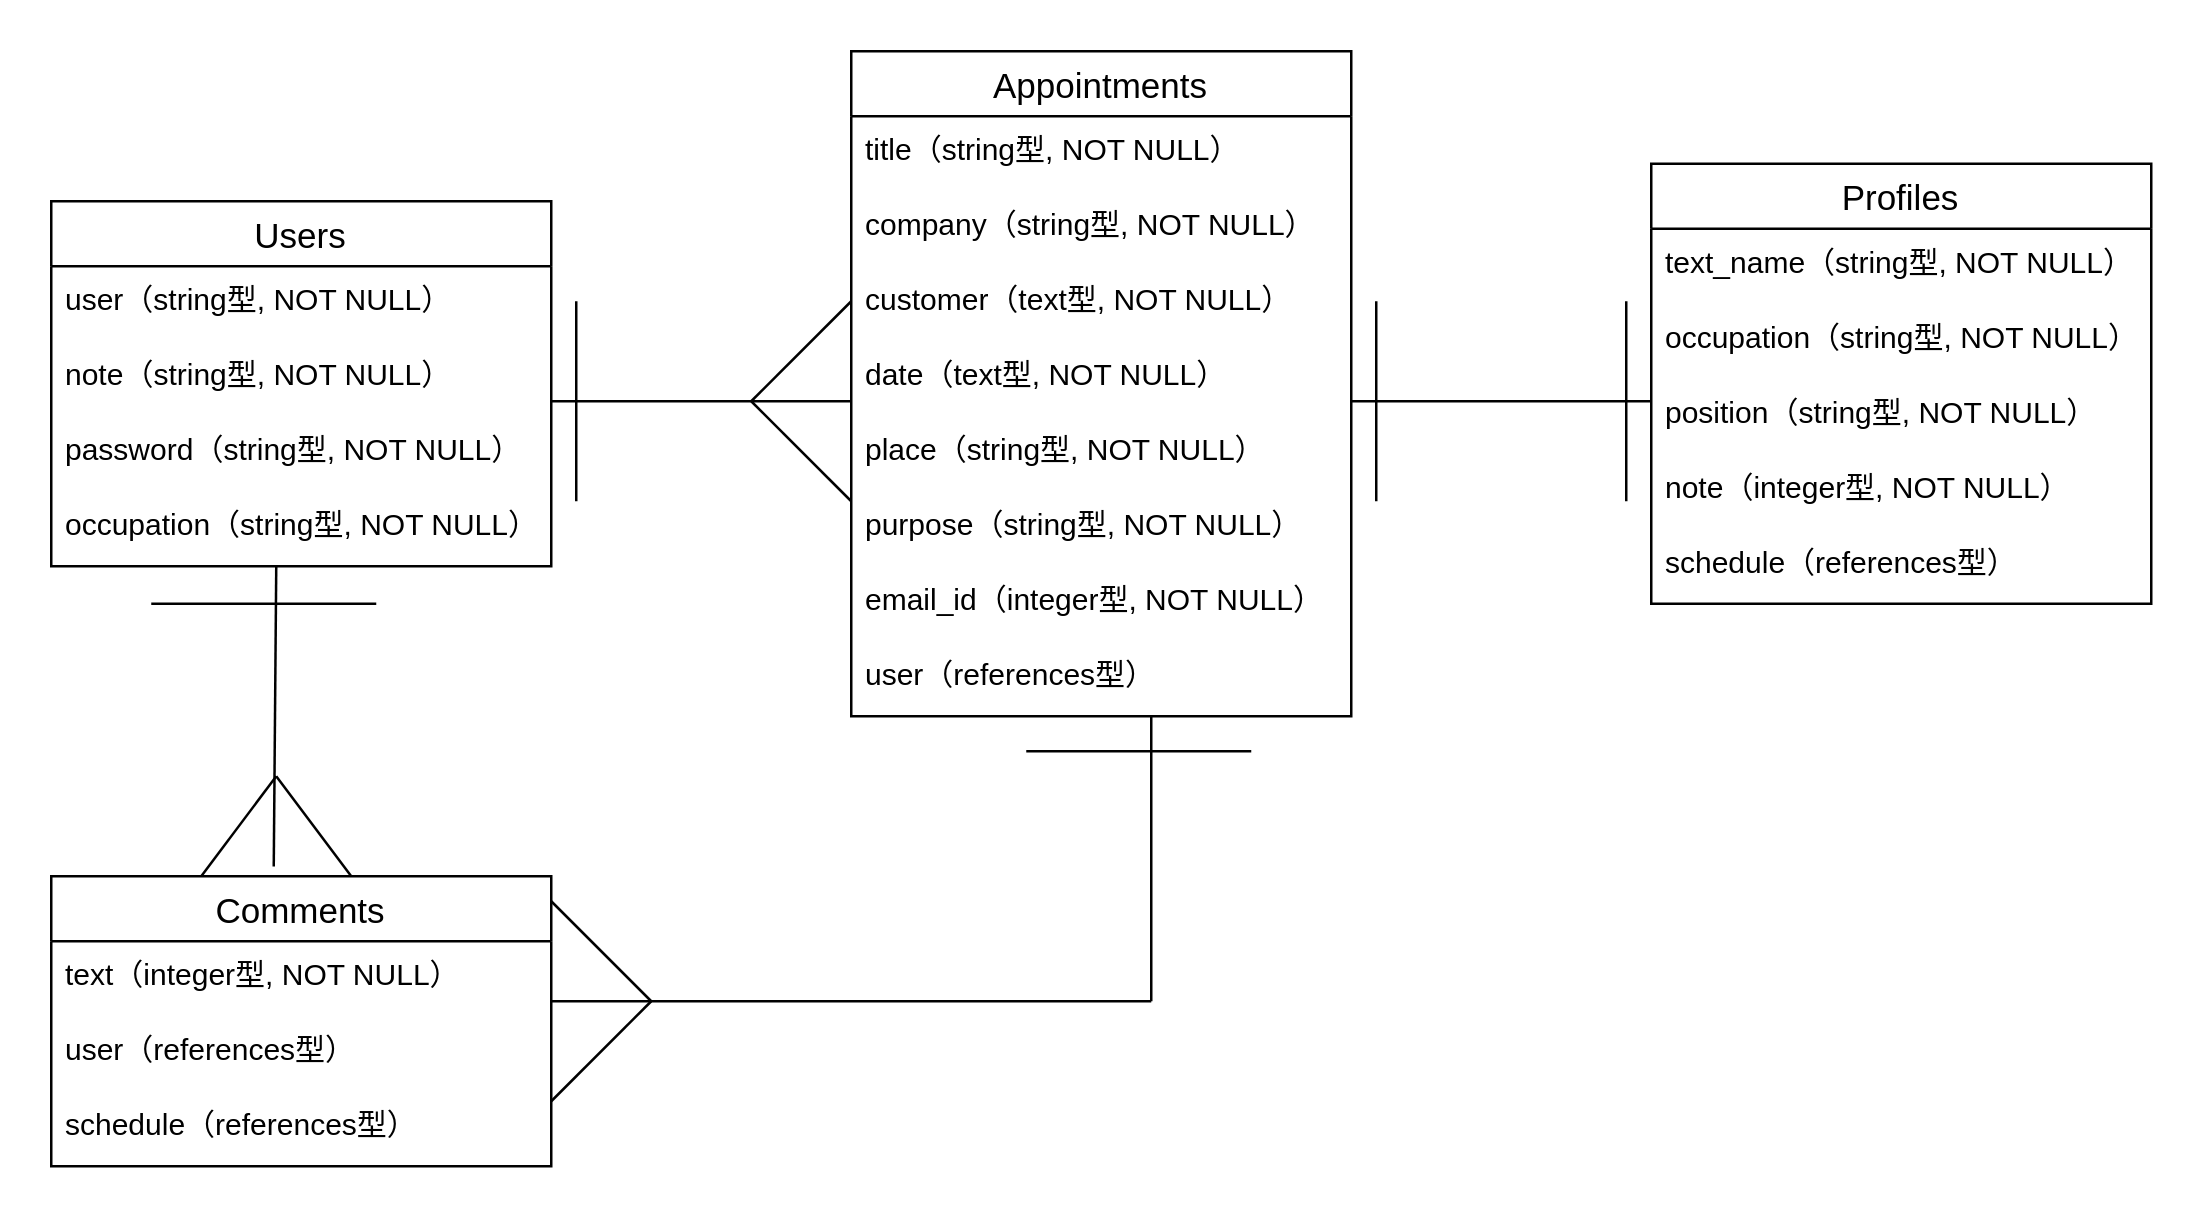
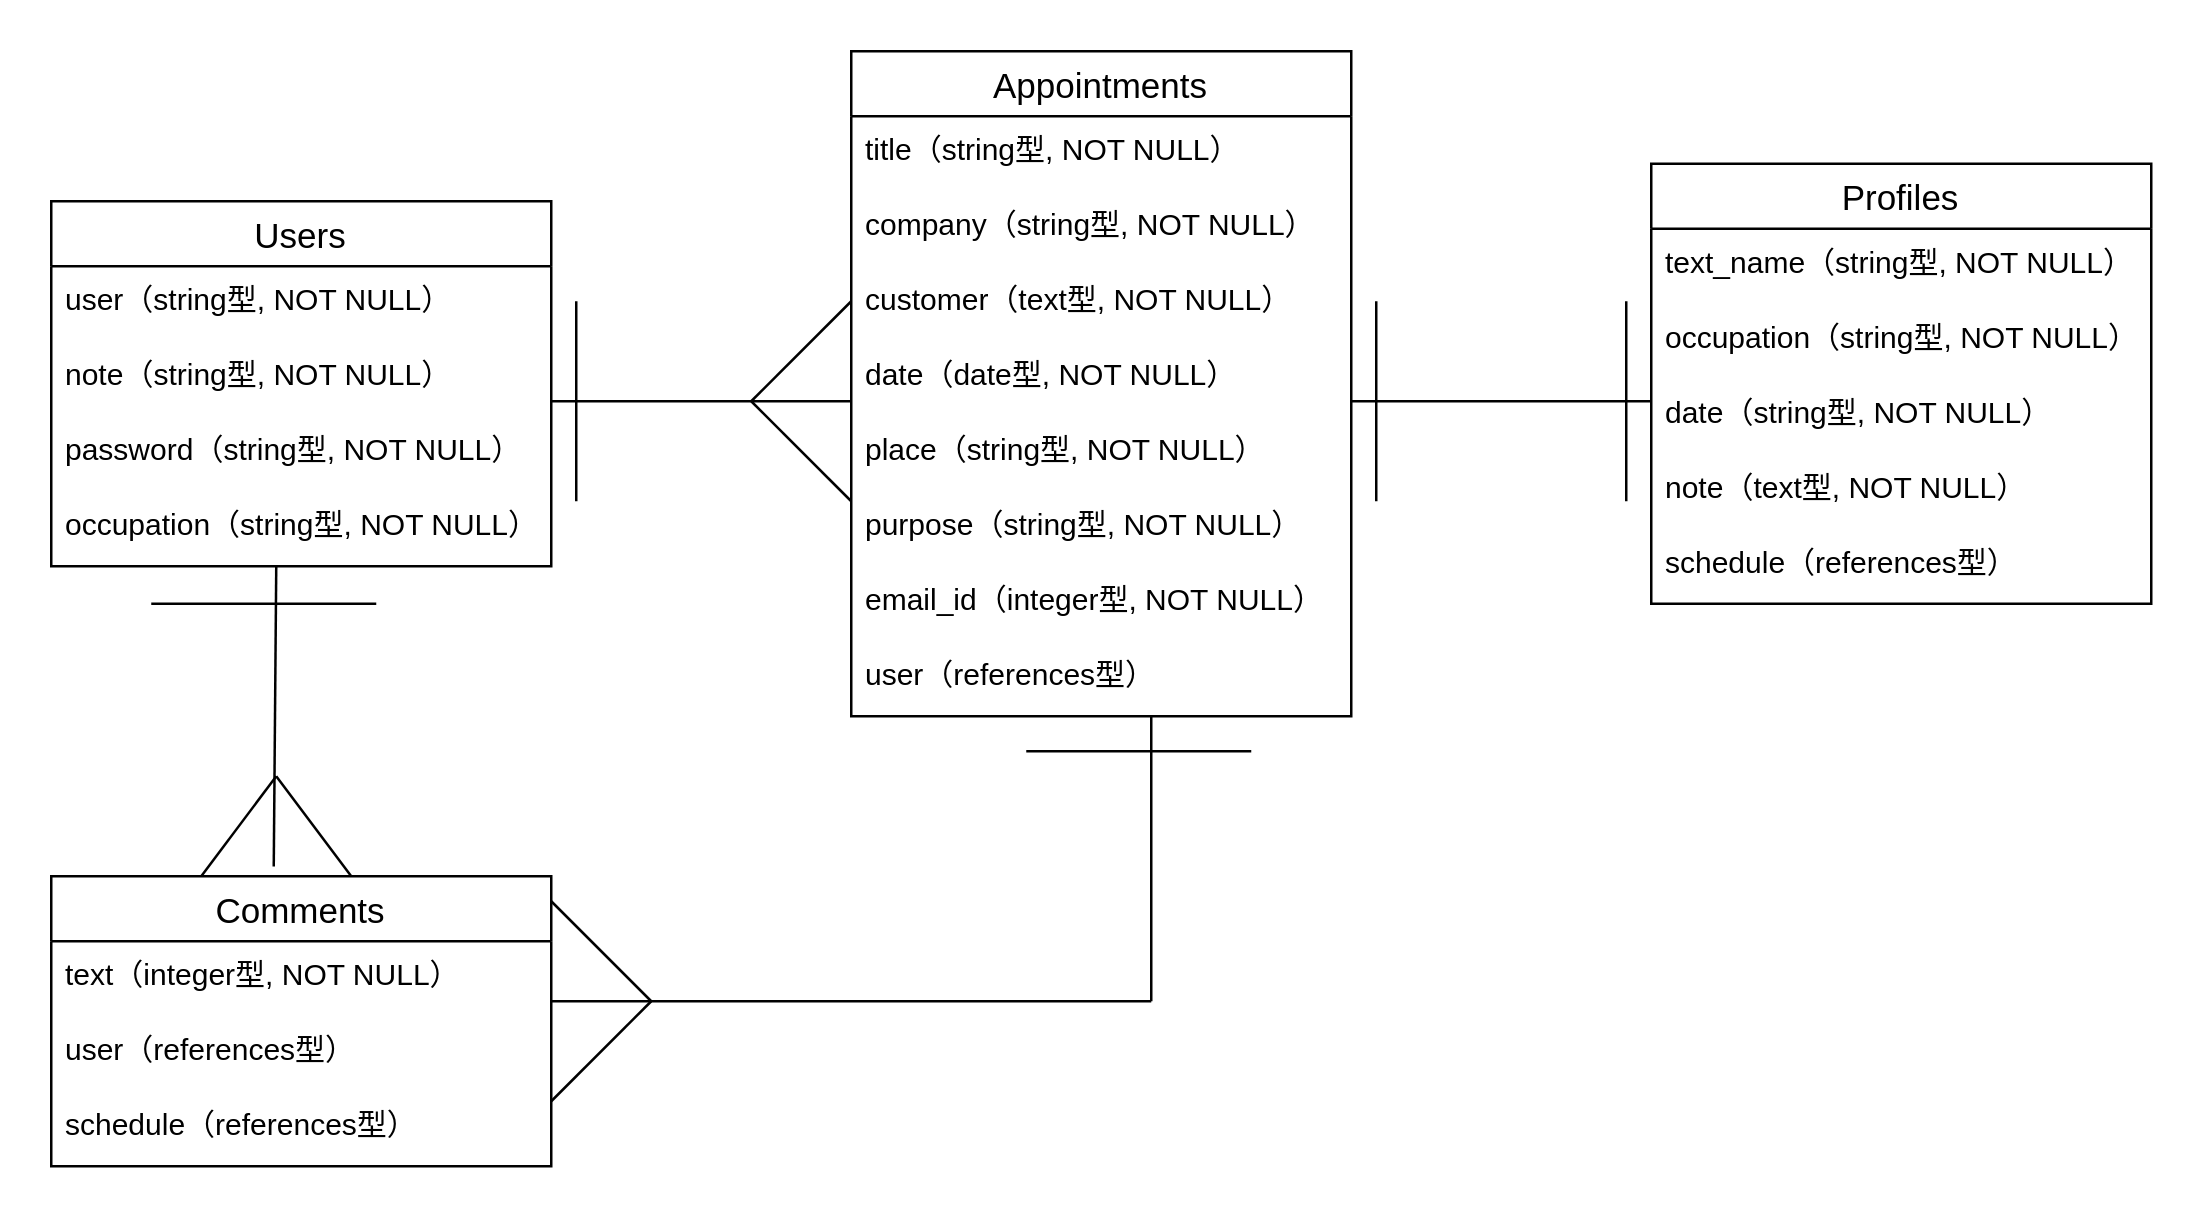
  <mxCell id="0" />
  <mxCell id="1" parent="0" />
  <mxCell id="2" value="Users" style="swimlane;fontStyle=0;childLayout=stackLayout;horizontal=1;startSize=26;horizontalStack=0;resizeParent=1;resizeParentMax=0;resizeLast=0;collapsible=1;marginBottom=0;align=center;fontSize=14;" vertex="1" parent="1"><mxGeometry x="20" y="80" width="200" height="146" as="geometry" /></mxCell>
  <mxCell id="3" value="user（string型, NOT NULL）" style="text;strokeColor=none;fillColor=none;spacingLeft=4;spacingRight=4;overflow=hidden;rotatable=0;points=[[0,0.5],[1,0.5]];portConstraint=eastwest;fontSize=12;" vertex="1" parent="2"><mxGeometry y="26" width="200" height="30" as="geometry" /></mxCell>
  <mxCell id="4" value="note（string型, NOT NULL）" style="text;strokeColor=none;fillColor=none;spacingLeft=4;spacingRight=4;overflow=hidden;rotatable=0;points=[[0,0.5],[1,0.5]];portConstraint=eastwest;fontSize=12;" vertex="1" parent="2"><mxGeometry y="56" width="200" height="30" as="geometry" /></mxCell>
  <mxCell id="5" value="password（string型, NOT NULL）" style="text;strokeColor=none;fillColor=none;spacingLeft=4;spacingRight=4;overflow=hidden;rotatable=0;points=[[0,0.5],[1,0.5]];portConstraint=eastwest;fontSize=12;" vertex="1" parent="2"><mxGeometry y="86" width="200" height="30" as="geometry" /></mxCell>
  <mxCell id="6" value="occupation（string型, NOT NULL）" style="text;strokeColor=none;fillColor=none;spacingLeft=4;spacingRight=4;overflow=hidden;rotatable=0;points=[[0,0.5],[1,0.5]];portConstraint=eastwest;fontSize=12;" vertex="1" parent="2"><mxGeometry y="116" width="200" height="30" as="geometry" /></mxCell>
  <mxCell id="7" value="Appointments" style="swimlane;fontStyle=0;childLayout=stackLayout;horizontal=1;startSize=26;horizontalStack=0;resizeParent=1;resizeParentMax=0;resizeLast=0;collapsible=1;marginBottom=0;align=center;fontSize=14;" vertex="1" parent="1"><mxGeometry x="340" y="20" width="200" height="266" as="geometry" /></mxCell>
  <mxCell id="8" value="title（string型, NOT NULL）" style="text;strokeColor=none;fillColor=none;spacingLeft=4;spacingRight=4;overflow=hidden;rotatable=0;points=[[0,0.5],[1,0.5]];portConstraint=eastwest;fontSize=12;" vertex="1" parent="7"><mxGeometry y="26" width="200" height="30" as="geometry" /></mxCell>
  <mxCell id="9" value="company（string型, NOT NULL）" style="text;strokeColor=none;fillColor=none;spacingLeft=4;spacingRight=4;overflow=hidden;rotatable=0;points=[[0,0.5],[1,0.5]];portConstraint=eastwest;fontSize=12;" vertex="1" parent="7"><mxGeometry y="56" width="200" height="30" as="geometry" /></mxCell>
  <mxCell id="10" value="customer（text型, NOT NULL）" style="text;strokeColor=none;fillColor=none;spacingLeft=4;spacingRight=4;overflow=hidden;rotatable=0;points=[[0,0.5],[1,0.5]];portConstraint=eastwest;fontSize=12;" vertex="1" parent="7"><mxGeometry y="86" width="200" height="30" as="geometry" /></mxCell>
- <mxCell id="11" value="date（text型, NOT NULL）" style="text;strokeColor=none;fillColor=none;spacingLeft=4;spacingRight=4;overflow=hidden;rotatable=0;points=[[0,0.5],[1,0.5]];portConstraint=eastwest;fontSize=12;" vertex="1" parent="7"><mxGeometry y="116" width="200" height="30" as="geometry" /></mxCell>
+ <mxCell id="11" value="date（date型, NOT NULL）" style="text;strokeColor=none;fillColor=none;spacingLeft=4;spacingRight=4;overflow=hidden;rotatable=0;points=[[0,0.5],[1,0.5]];portConstraint=eastwest;fontSize=12;" vertex="1" parent="7"><mxGeometry y="116" width="200" height="30" as="geometry" /></mxCell>
  <mxCell id="12" value="place（string型, NOT NULL）" style="text;strokeColor=none;fillColor=none;spacingLeft=4;spacingRight=4;overflow=hidden;rotatable=0;points=[[0,0.5],[1,0.5]];portConstraint=eastwest;fontSize=12;" vertex="1" parent="7"><mxGeometry y="146" width="200" height="30" as="geometry" /></mxCell>
  <mxCell id="13" value="purpose（string型, NOT NULL）" style="text;strokeColor=none;fillColor=none;spacingLeft=4;spacingRight=4;overflow=hidden;rotatable=0;points=[[0,0.5],[1,0.5]];portConstraint=eastwest;fontSize=12;" vertex="1" parent="7"><mxGeometry y="176" width="200" height="30" as="geometry" /></mxCell>
  <mxCell id="14" value="email_id（integer型, NOT NULL）" style="text;strokeColor=none;fillColor=none;spacingLeft=4;spacingRight=4;overflow=hidden;rotatable=0;points=[[0,0.5],[1,0.5]];portConstraint=eastwest;fontSize=12;" vertex="1" parent="7"><mxGeometry y="206" width="200" height="30" as="geometry" /></mxCell>
  <mxCell id="15" value="user（references型）" style="text;strokeColor=none;fillColor=none;spacingLeft=4;spacingRight=4;overflow=hidden;rotatable=0;points=[[0,0.5],[1,0.5]];portConstraint=eastwest;fontSize=12;" vertex="1" parent="7"><mxGeometry y="236" width="200" height="30" as="geometry" /></mxCell>
  <mxCell id="16" value="" style="endArrow=none;html=1;rounded=0;" edge="1" parent="7"><mxGeometry relative="1" as="geometry"><mxPoint x="120" y="380" as="sourcePoint" /><mxPoint x="120" y="266" as="targetPoint" /></mxGeometry></mxCell>
  <mxCell id="17" value="Profiles" style="swimlane;fontStyle=0;childLayout=stackLayout;horizontal=1;startSize=26;horizontalStack=0;resizeParent=1;resizeParentMax=0;resizeLast=0;collapsible=1;marginBottom=0;align=center;fontSize=14;" vertex="1" parent="1"><mxGeometry x="660" y="65" width="200" height="176" as="geometry" /></mxCell>
  <mxCell id="18" value="text_name（string型, NOT NULL）" style="text;strokeColor=none;fillColor=none;spacingLeft=4;spacingRight=4;overflow=hidden;rotatable=0;points=[[0,0.5],[1,0.5]];portConstraint=eastwest;fontSize=12;" vertex="1" parent="17"><mxGeometry y="26" width="200" height="30" as="geometry" /></mxCell>
  <mxCell id="19" value="occupation（string型, NOT NULL）" style="text;strokeColor=none;fillColor=none;spacingLeft=4;spacingRight=4;overflow=hidden;rotatable=0;points=[[0,0.5],[1,0.5]];portConstraint=eastwest;fontSize=12;" vertex="1" parent="17"><mxGeometry y="56" width="200" height="30" as="geometry" /></mxCell>
- <mxCell id="20" value="position（string型, NOT NULL）" style="text;strokeColor=none;fillColor=none;spacingLeft=4;spacingRight=4;overflow=hidden;rotatable=0;points=[[0,0.5],[1,0.5]];portConstraint=eastwest;fontSize=12;" vertex="1" parent="17"><mxGeometry y="86" width="200" height="30" as="geometry" /></mxCell>
- <mxCell id="21" value="note（integer型, NOT NULL）" style="text;strokeColor=none;fillColor=none;spacingLeft=4;spacingRight=4;overflow=hidden;rotatable=0;points=[[0,0.5],[1,0.5]];portConstraint=eastwest;fontSize=12;" vertex="1" parent="17"><mxGeometry y="116" width="200" height="30" as="geometry" /></mxCell>
+ <mxCell id="20" value="date（string型, NOT NULL）" style="text;strokeColor=none;fillColor=none;spacingLeft=4;spacingRight=4;overflow=hidden;rotatable=0;points=[[0,0.5],[1,0.5]];portConstraint=eastwest;fontSize=12;" vertex="1" parent="17"><mxGeometry y="86" width="200" height="30" as="geometry" /></mxCell>
+ <mxCell id="21" value="note（text型, NOT NULL）" style="text;strokeColor=none;fillColor=none;spacingLeft=4;spacingRight=4;overflow=hidden;rotatable=0;points=[[0,0.5],[1,0.5]];portConstraint=eastwest;fontSize=12;" vertex="1" parent="17"><mxGeometry y="116" width="200" height="30" as="geometry" /></mxCell>
  <mxCell id="22" value="schedule（references型）" style="text;strokeColor=none;fillColor=none;spacingLeft=4;spacingRight=4;overflow=hidden;rotatable=0;points=[[0,0.5],[1,0.5]];portConstraint=eastwest;fontSize=12;" vertex="1" parent="17"><mxGeometry y="146" width="200" height="30" as="geometry" /></mxCell>
  <mxCell id="23" value="Comments" style="swimlane;fontStyle=0;childLayout=stackLayout;horizontal=1;startSize=26;horizontalStack=0;resizeParent=1;resizeParentMax=0;resizeLast=0;collapsible=1;marginBottom=0;align=center;fontSize=14;" vertex="1" parent="1"><mxGeometry x="20" y="350" width="200" height="116" as="geometry" /></mxCell>
  <mxCell id="24" value="text（integer型, NOT NULL）" style="text;strokeColor=none;fillColor=none;spacingLeft=4;spacingRight=4;overflow=hidden;rotatable=0;points=[[0,0.5],[1,0.5]];portConstraint=eastwest;fontSize=12;" vertex="1" parent="23"><mxGeometry y="26" width="200" height="30" as="geometry" /></mxCell>
  <mxCell id="25" value="user（references型）" style="text;strokeColor=none;fillColor=none;spacingLeft=4;spacingRight=4;overflow=hidden;rotatable=0;points=[[0,0.5],[1,0.5]];portConstraint=eastwest;fontSize=12;" vertex="1" parent="23"><mxGeometry y="56" width="200" height="30" as="geometry" /></mxCell>
  <mxCell id="26" value="schedule（references型）" style="text;strokeColor=none;fillColor=none;spacingLeft=4;spacingRight=4;overflow=hidden;rotatable=0;points=[[0,0.5],[1,0.5]];portConstraint=eastwest;fontSize=12;" vertex="1" parent="23"><mxGeometry y="86" width="200" height="30" as="geometry" /></mxCell>
  <mxCell id="27" value="" style="endArrow=none;html=1;rounded=0;" edge="1" parent="1"><mxGeometry relative="1" as="geometry"><mxPoint x="220" y="160" as="sourcePoint" /><mxPoint x="340" y="160" as="targetPoint" /></mxGeometry></mxCell>
  <mxCell id="28" value="" style="endArrow=none;html=1;rounded=0;" edge="1" parent="1"><mxGeometry relative="1" as="geometry"><mxPoint x="540" y="160" as="sourcePoint" /><mxPoint x="660" y="160" as="targetPoint" /></mxGeometry></mxCell>
  <mxCell id="29" value="" style="endArrow=none;html=1;rounded=0;entryX=0.445;entryY=-0.034;entryDx=0;entryDy=0;entryPerimeter=0;" edge="1" parent="1" target="23"><mxGeometry relative="1" as="geometry"><mxPoint x="110" y="226" as="sourcePoint" /><mxPoint x="110" y="340" as="targetPoint" /></mxGeometry></mxCell>
  <mxCell id="30" value="" style="endArrow=none;html=1;rounded=0;" edge="1" parent="1"><mxGeometry relative="1" as="geometry"><mxPoint x="550" y="120" as="sourcePoint" /><mxPoint x="550" y="200" as="targetPoint" /></mxGeometry></mxCell>
  <mxCell id="31" value="" style="endArrow=none;html=1;rounded=0;" edge="1" parent="1"><mxGeometry relative="1" as="geometry"><mxPoint x="650" y="120" as="sourcePoint" /><mxPoint x="650" y="200" as="targetPoint" /></mxGeometry></mxCell>
  <mxCell id="32" value="" style="endArrow=none;html=1;rounded=0;" edge="1" parent="1"><mxGeometry relative="1" as="geometry"><mxPoint x="60" y="241" as="sourcePoint" /><mxPoint x="150" y="241" as="targetPoint" /></mxGeometry></mxCell>
  <mxCell id="33" value="" style="endArrow=none;html=1;rounded=0;" edge="1" parent="1"><mxGeometry relative="1" as="geometry"><mxPoint x="230" y="120" as="sourcePoint" /><mxPoint x="230" y="200" as="targetPoint" /></mxGeometry></mxCell>
  <mxCell id="34" value="" style="endArrow=none;html=1;rounded=0;" edge="1" parent="1"><mxGeometry relative="1" as="geometry"><mxPoint x="110" y="310" as="sourcePoint" /><mxPoint x="140" y="350" as="targetPoint" /></mxGeometry></mxCell>
  <mxCell id="35" value="" style="endArrow=none;html=1;rounded=0;" edge="1" parent="1"><mxGeometry relative="1" as="geometry"><mxPoint x="110" y="310" as="sourcePoint" /><mxPoint x="80" y="350" as="targetPoint" /></mxGeometry></mxCell>
  <mxCell id="36" value="" style="endArrow=none;html=1;rounded=0;" edge="1" parent="1"><mxGeometry relative="1" as="geometry"><mxPoint x="300" y="160" as="sourcePoint" /><mxPoint x="340" y="200" as="targetPoint" /></mxGeometry></mxCell>
  <mxCell id="37" value="" style="endArrow=none;html=1;rounded=0;" edge="1" parent="1"><mxGeometry relative="1" as="geometry"><mxPoint x="300" y="160" as="sourcePoint" /><mxPoint x="340" y="120" as="targetPoint" /></mxGeometry></mxCell>
  <mxCell id="38" value="" style="endArrow=none;html=1;rounded=0;" edge="1" parent="1"><mxGeometry relative="1" as="geometry"><mxPoint x="220" y="400" as="sourcePoint" /><mxPoint x="460" y="400" as="targetPoint" /></mxGeometry></mxCell>
  <mxCell id="39" value="" style="endArrow=none;html=1;rounded=0;" edge="1" parent="1"><mxGeometry relative="1" as="geometry"><mxPoint x="410" y="300" as="sourcePoint" /><mxPoint x="500" y="300" as="targetPoint" /></mxGeometry></mxCell>
  <mxCell id="40" value="" style="endArrow=none;html=1;rounded=0;" edge="1" parent="1"><mxGeometry relative="1" as="geometry"><mxPoint x="220" y="360" as="sourcePoint" /><mxPoint x="260" y="400" as="targetPoint" /></mxGeometry></mxCell>
  <mxCell id="41" value="" style="endArrow=none;html=1;rounded=0;" edge="1" parent="1"><mxGeometry relative="1" as="geometry"><mxPoint x="260" y="400" as="sourcePoint" /><mxPoint x="220" y="440" as="targetPoint" /></mxGeometry></mxCell>
